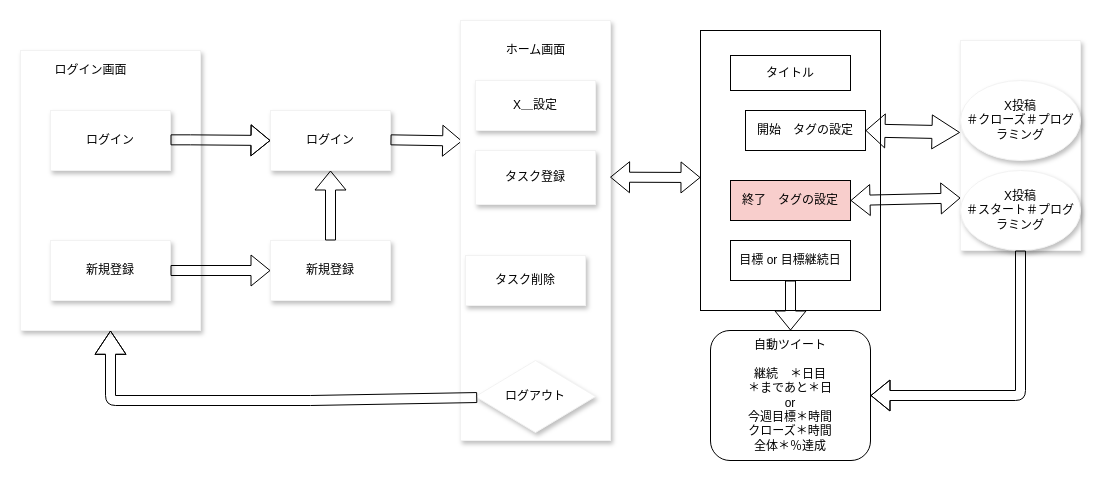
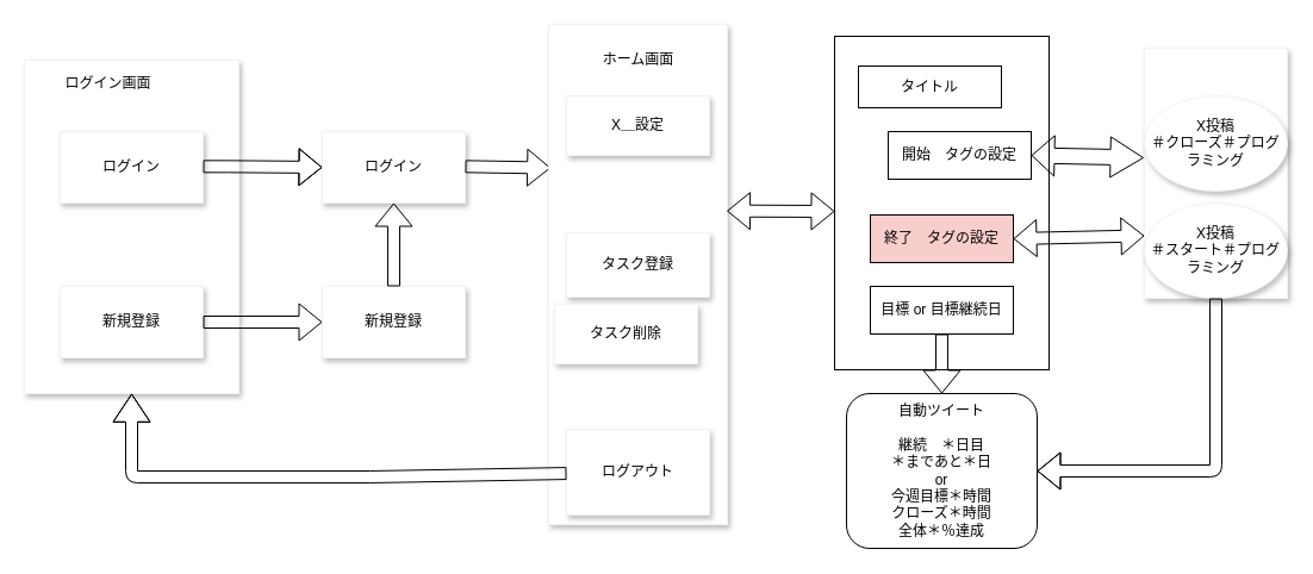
  <mxCell id="0" />
  <mxCell id="1" parent="0" />
  <mxCell id="2" value="" style="whiteSpace=wrap;html=1;shadow=1;strokeColor=#F2F2F2;" parent="1" vertex="1"><mxGeometry x="20" y="50" width="180" height="280" as="geometry" /></mxCell>
  <mxCell id="3" value="ログイン" style="whiteSpace=wrap;html=1;shadow=1;strokeColor=#F2F2F2;" parent="1" vertex="1"><mxGeometry x="50" y="110" width="120" height="60" as="geometry" /></mxCell>
  <mxCell id="4" value="ログイン画面" style="text;html=1;align=center;verticalAlign=middle;resizable=0;points=[];autosize=1;strokeColor=none;fillColor=none;" parent="1" vertex="1"><mxGeometry x="40" y="55" width="100" height="30" as="geometry" /></mxCell>
  <mxCell id="5" value="新規登録" style="whiteSpace=wrap;html=1;shadow=1;strokeColor=#F2F2F2;" parent="1" vertex="1"><mxGeometry x="50" y="240" width="120" height="60" as="geometry" /></mxCell>
  <mxCell id="6" value="ログイン" style="whiteSpace=wrap;html=1;shadow=1;strokeColor=#F2F2F2;" parent="1" vertex="1"><mxGeometry x="270" y="110" width="120" height="60" as="geometry" /></mxCell>
  <mxCell id="7" value="新規登録" style="whiteSpace=wrap;html=1;shadow=1;strokeColor=#F2F2F2;" parent="1" vertex="1"><mxGeometry x="270" y="240" width="120" height="60" as="geometry" /></mxCell>
  <mxCell id="8" value="" style="shape=flexArrow;endArrow=classic;html=1;" parent="1" edge="1"><mxGeometry width="50" height="50" relative="1" as="geometry"><mxPoint x="170" y="139.33" as="sourcePoint" /><mxPoint x="270" y="140" as="targetPoint" /><Array as="points"><mxPoint x="190" y="139.33" /></Array></mxGeometry></mxCell>
  <mxCell id="9" value="" style="shape=flexArrow;endArrow=classic;html=1;exitX=1;exitY=0.5;exitDx=0;exitDy=0;" parent="1" source="5" edge="1"><mxGeometry width="50" height="50" relative="1" as="geometry"><mxPoint x="170" y="280" as="sourcePoint" /><mxPoint x="270" y="270" as="targetPoint" /><Array as="points" /></mxGeometry></mxCell>
  <mxCell id="10" value="" style="shape=flexArrow;endArrow=classic;html=1;entryX=0.5;entryY=1;entryDx=0;entryDy=0;exitX=0.5;exitY=0;exitDx=0;exitDy=0;" parent="1" source="7" target="6" edge="1"><mxGeometry width="50" height="50" relative="1" as="geometry"><mxPoint x="320" y="230" as="sourcePoint" /><mxPoint x="374" y="180" as="targetPoint" /></mxGeometry></mxCell>
  <mxCell id="11" value="" style="shape=flexArrow;endArrow=classic;html=1;entryX=0.011;entryY=0.287;entryDx=0;entryDy=0;entryPerimeter=0;" parent="1" target="17" edge="1"><mxGeometry width="50" height="50" relative="1" as="geometry"><mxPoint x="390" y="139.33" as="sourcePoint" /><mxPoint x="440" y="140" as="targetPoint" /></mxGeometry></mxCell>
  <mxCell id="12" value="" style="group" parent="1" vertex="1" connectable="0"><mxGeometry x="960" y="40" width="120" height="260" as="geometry" /></mxCell>
  <mxCell id="13" value="" style="whiteSpace=wrap;html=1;shadow=1;strokeColor=#F2F2F2;" parent="12" vertex="1"><mxGeometry width="120" height="210" as="geometry" /></mxCell>
  <mxCell id="14" value="X投稿&lt;br&gt;＃スタート＃プログラミング" style="ellipse;whiteSpace=wrap;html=1;shadow=1;strokeColor=#F2F2F2;" parent="12" vertex="1"><mxGeometry y="130" width="120" height="80" as="geometry" /></mxCell>
  <mxCell id="15" value="X投稿&lt;br&gt;＃クローズ＃プログラミング" style="ellipse;whiteSpace=wrap;html=1;shadow=1;strokeColor=#F2F2F2;" parent="12" vertex="1"><mxGeometry y="40" width="120" height="80" as="geometry" /></mxCell>
  <mxCell id="16" value="" style="group" parent="1" vertex="1" connectable="0"><mxGeometry x="460" y="20" width="150" height="420" as="geometry" /></mxCell>
  <mxCell id="17" value="" style="whiteSpace=wrap;html=1;shadow=1;strokeColor=#F2F2F2;movable=1;resizable=1;rotatable=1;deletable=1;editable=1;connectable=1;" parent="16" vertex="1"><mxGeometry width="150" height="420" as="geometry" /></mxCell>
  <mxCell id="18" value="ホーム画面" style="text;html=1;align=center;verticalAlign=middle;resizable=1;points=[];autosize=1;strokeColor=none;fillColor=none;movable=1;rotatable=1;deletable=1;editable=1;connectable=1;" parent="16" vertex="1"><mxGeometry x="35" y="12" width="80" height="36" as="geometry" /></mxCell>
  <mxCell id="19" value="X＿設定" style="whiteSpace=wrap;html=1;shadow=1;strokeColor=#F2F2F2;movable=1;resizable=1;rotatable=1;deletable=1;editable=1;connectable=1;" parent="16" vertex="1"><mxGeometry x="15" y="60" width="120" height="50" as="geometry" /></mxCell>
- <mxCell id="20" value="タスク登録" style="whiteSpace=wrap;html=1;shadow=1;strokeColor=#F2F2F2;movable=1;resizable=1;rotatable=1;deletable=1;editable=1;connectable=1;" parent="16" vertex="1"><mxGeometry x="15" y="130" width="120" height="54" as="geometry" /></mxCell>
- <mxCell id="21" value="ログアウト" style="rhombus;whiteSpace=wrap;html=1;shadow=1;strokeColor=#F2F2F2;movable=1;resizable=1;rotatable=1;deletable=1;editable=1;connectable=1;" parent="16" vertex="1"><mxGeometry x="15" y="340" width="120" height="72" as="geometry" /></mxCell>
+ <mxCell id="20" value="タスク登録" style="whiteSpace=wrap;html=1;shadow=1;strokeColor=#F2F2F2;movable=1;resizable=1;rotatable=1;deletable=1;editable=1;connectable=1;" parent="16" vertex="1"><mxGeometry x="15" y="175" width="120" height="54" as="geometry" /></mxCell>
+ <mxCell id="21" value="ログアウト" style="whiteSpace=wrap;html=1;shadow=1;strokeColor=#F2F2F2;movable=1;resizable=1;rotatable=1;deletable=1;editable=1;connectable=1;" parent="16" vertex="1"><mxGeometry x="15" y="340" width="120" height="72" as="geometry" /></mxCell>
  <mxCell id="22" value="タスク削除" style="whiteSpace=wrap;html=1;shadow=1;strokeColor=#F2F2F2;" parent="16" vertex="1"><mxGeometry x="5" y="235" width="120" height="50" as="geometry" /></mxCell>
  <mxCell id="23" value="" style="shape=flexArrow;endArrow=classic;html=1;entryX=0.5;entryY=1;entryDx=0;entryDy=0;endWidth=20;endSize=7.44;" parent="1" source="21" target="2" edge="1"><mxGeometry width="50" height="50" relative="1" as="geometry"><mxPoint x="460" y="400" as="sourcePoint" /><mxPoint x="230" y="320" as="targetPoint" /><Array as="points"><mxPoint x="310" y="400" /><mxPoint x="110" y="400" /></Array></mxGeometry></mxCell>
  <mxCell id="24" value="" style="whiteSpace=wrap;html=1;" vertex="1" parent="1"><mxGeometry x="700" y="30" width="180" height="280" as="geometry" /></mxCell>
- <mxCell id="25" value="タイトル" style="whiteSpace=wrap;html=1;" vertex="1" parent="1"><mxGeometry x="730" y="55" width="120" height="35" as="geometry" /></mxCell>
+ <mxCell id="25" value="タイトル" style="whiteSpace=wrap;html=1;" vertex="1" parent="1"><mxGeometry x="720" y="55" width="120" height="35" as="geometry" /></mxCell>
  <mxCell id="26" value="開始　タグの設定" style="whiteSpace=wrap;html=1;" vertex="1" parent="1"><mxGeometry x="745" y="110" width="120" height="40" as="geometry" /></mxCell>
  <mxCell id="27" value="終了　タグの設定" style="whiteSpace=wrap;html=1;fillColor=#f8cecc;" vertex="1" parent="1"><mxGeometry x="730" y="180" width="120" height="40" as="geometry" /></mxCell>
  <mxCell id="28" value="目標 or 目標継続日" style="whiteSpace=wrap;html=1;" vertex="1" parent="1"><mxGeometry x="730" y="240" width="120" height="40" as="geometry" /></mxCell>
  <mxCell id="29" value="" style="shape=flexArrow;endArrow=classic;startArrow=classic;html=1;exitX=0.997;exitY=0.373;exitDx=0;exitDy=0;exitPerimeter=0;" edge="1" parent="1" source="17"><mxGeometry width="100" height="100" relative="1" as="geometry"><mxPoint x="670" y="280" as="sourcePoint" /><mxPoint x="700" y="177" as="targetPoint" /></mxGeometry></mxCell>
  <mxCell id="30" value="" style="shape=flexArrow;endArrow=classic;startArrow=classic;html=1;entryX=-0.004;entryY=0.438;entryDx=0;entryDy=0;exitX=1;exitY=0.5;exitDx=0;exitDy=0;width=13;endSize=8.84;entryPerimeter=0;" edge="1" parent="1" source="26" target="13"><mxGeometry width="100" height="100" relative="1" as="geometry"><mxPoint x="670" y="280" as="sourcePoint" /><mxPoint x="770" y="180" as="targetPoint" /><Array as="points" /></mxGeometry></mxCell>
  <mxCell id="31" value="" style="shape=flexArrow;endArrow=classic;startArrow=classic;html=1;entryX=0;entryY=0.75;entryDx=0;entryDy=0;exitX=1;exitY=0.5;exitDx=0;exitDy=0;" edge="1" parent="1" source="27" target="13"><mxGeometry width="100" height="100" relative="1" as="geometry"><mxPoint x="670" y="280" as="sourcePoint" /><mxPoint x="770" y="180" as="targetPoint" /><Array as="points" /></mxGeometry></mxCell>
  <mxCell id="32" value="自動ツイート&lt;br&gt;&lt;br&gt;継続　＊日目&lt;br&gt;＊まであと＊日&lt;br&gt;or&lt;br&gt;今週目標＊時間&lt;br&gt;クローズ＊時間&lt;br&gt;全体＊％達成" style="rounded=1;whiteSpace=wrap;html=1;" vertex="1" parent="1"><mxGeometry x="710" y="330" width="160" height="130" as="geometry" /></mxCell>
  <mxCell id="33" value="" style="shape=flexArrow;endArrow=classic;html=1;exitX=0.5;exitY=1;exitDx=0;exitDy=0;entryX=1;entryY=0.5;entryDx=0;entryDy=0;" edge="1" parent="1" source="14" target="32"><mxGeometry width="50" height="50" relative="1" as="geometry"><mxPoint x="690" y="340" as="sourcePoint" /><mxPoint x="740" y="290" as="targetPoint" /><Array as="points"><mxPoint x="1020" y="395" /></Array></mxGeometry></mxCell>
  <mxCell id="34" value="" style="shape=flexArrow;endArrow=classic;html=1;exitX=0.5;exitY=1;exitDx=0;exitDy=0;entryX=0.5;entryY=0;entryDx=0;entryDy=0;" edge="1" parent="1" source="28" target="32"><mxGeometry width="50" height="50" relative="1" as="geometry"><mxPoint x="690" y="340" as="sourcePoint" /><mxPoint x="740" y="290" as="targetPoint" /></mxGeometry></mxCell>
